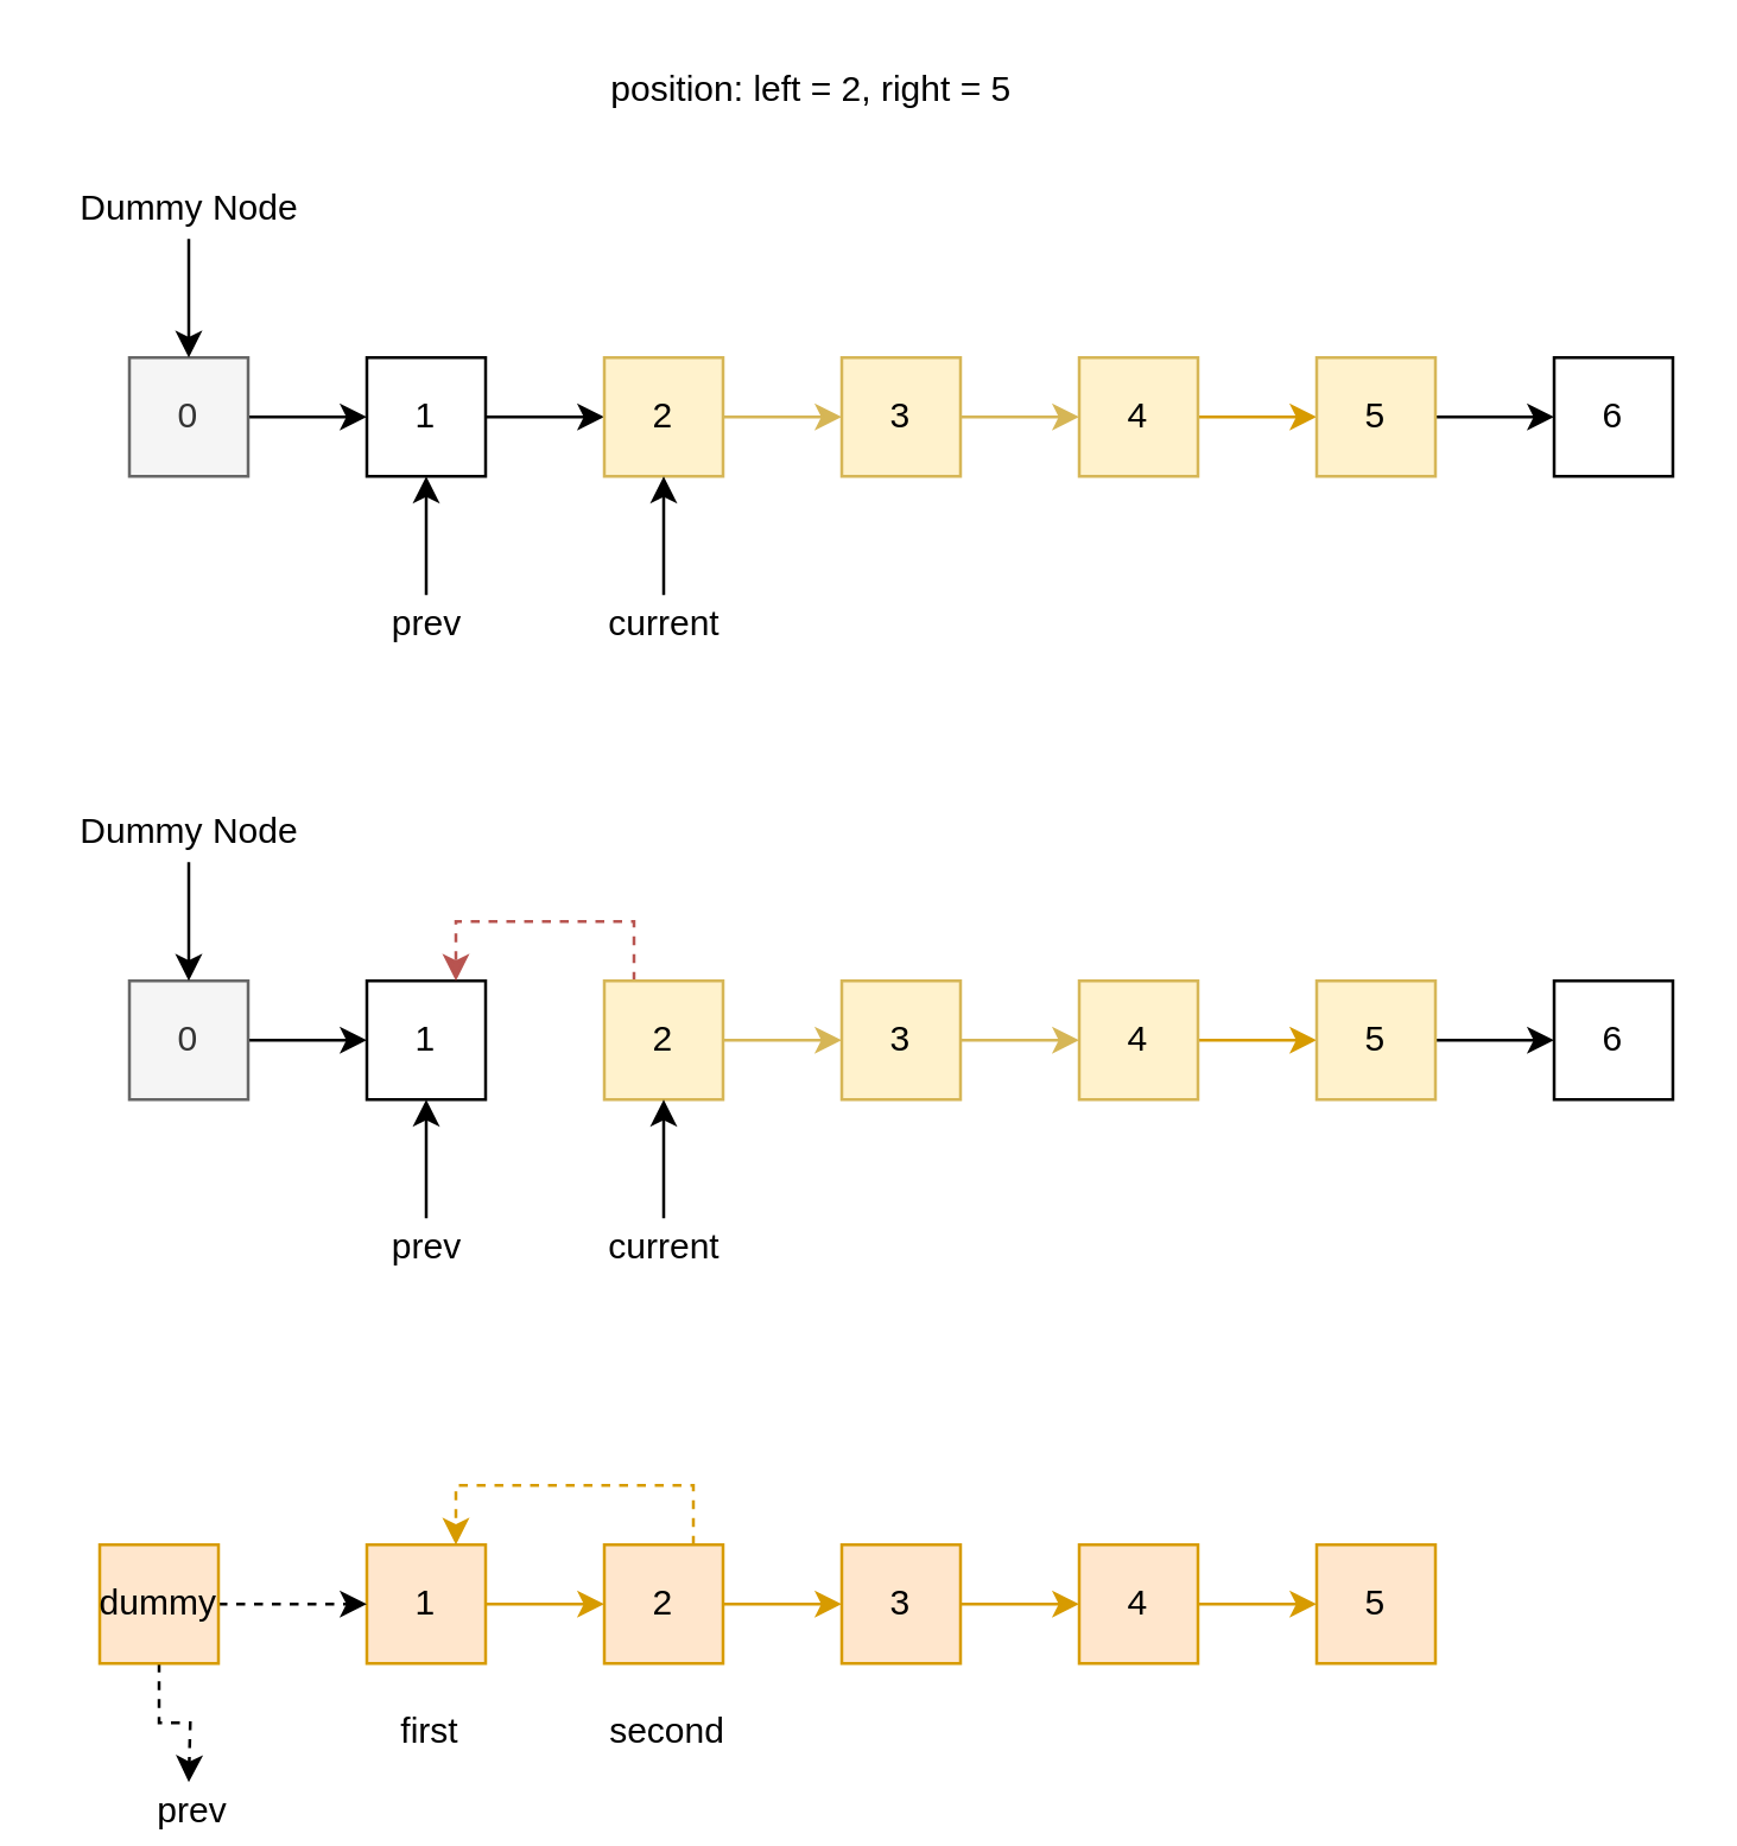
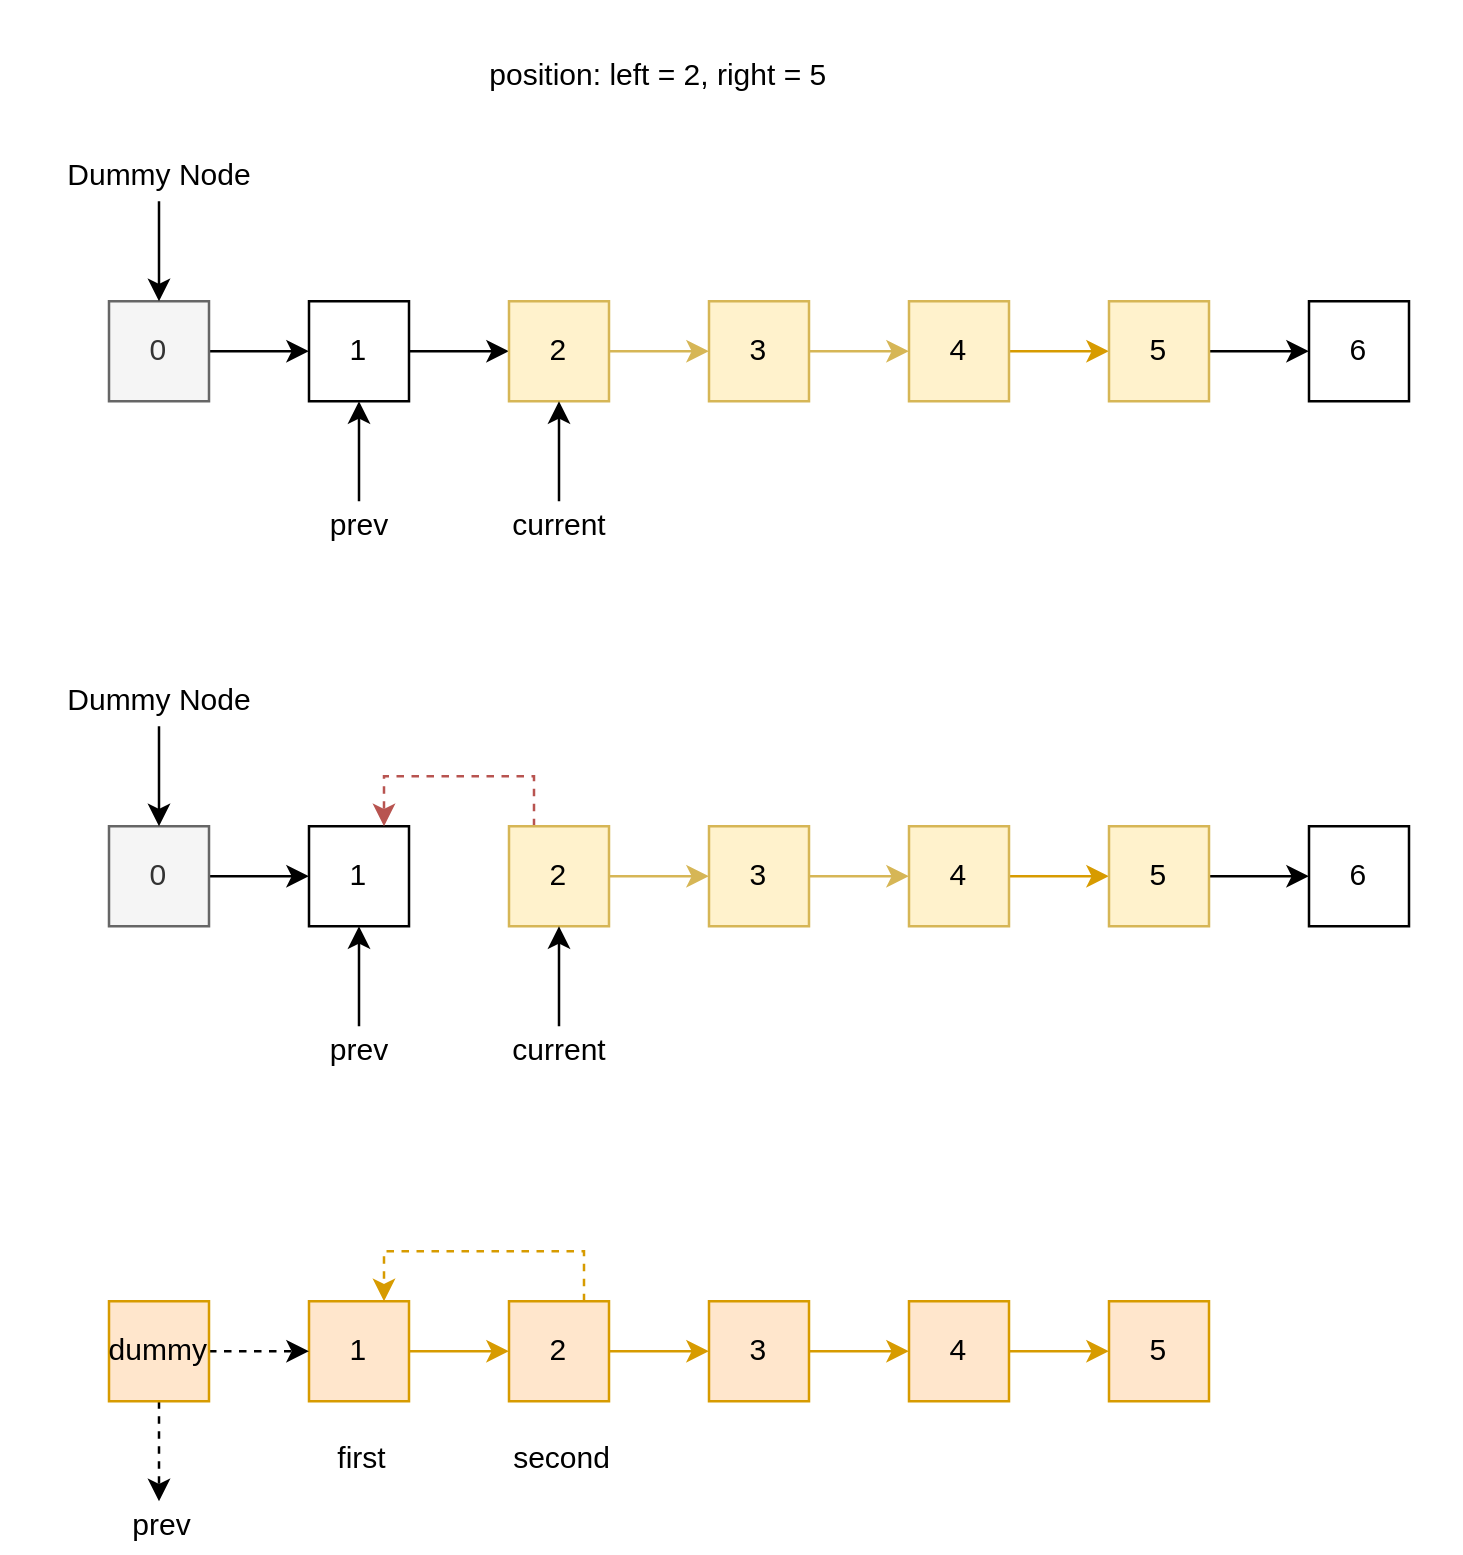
  <mxCell id="0" />
  <mxCell id="1" parent="0" />
  <mxCell id="2" style="edgeStyle=orthogonalEdgeStyle;rounded=0;orthogonalLoop=1;jettySize=auto;html=1;exitX=1;exitY=0.5;exitDx=0;exitDy=0;entryX=0;entryY=0.5;entryDx=0;entryDy=0;" edge="1" parent="1" source="3" target="5"><mxGeometry relative="1" as="geometry" /></mxCell>
  <mxCell id="3" value="1" style="rounded=0;whiteSpace=wrap;html=1;" vertex="1" parent="1"><mxGeometry x="123" y="120" width="40" height="40" as="geometry" /></mxCell>
  <mxCell id="4" style="edgeStyle=orthogonalEdgeStyle;rounded=0;orthogonalLoop=1;jettySize=auto;html=1;exitX=1;exitY=0.5;exitDx=0;exitDy=0;fillColor=#fff2cc;strokeColor=#d6b656;" edge="1" parent="1" source="5" target="7"><mxGeometry relative="1" as="geometry" /></mxCell>
  <mxCell id="5" value="2" style="rounded=0;whiteSpace=wrap;html=1;fillColor=#fff2cc;strokeColor=#d6b656;" vertex="1" parent="1"><mxGeometry x="203" y="120" width="40" height="40" as="geometry" /></mxCell>
  <mxCell id="6" style="edgeStyle=orthogonalEdgeStyle;rounded=0;orthogonalLoop=1;jettySize=auto;html=1;exitX=1;exitY=0.5;exitDx=0;exitDy=0;entryX=0;entryY=0.5;entryDx=0;entryDy=0;fillColor=#fff2cc;strokeColor=#d6b656;" edge="1" parent="1" source="7" target="9"><mxGeometry relative="1" as="geometry" /></mxCell>
  <mxCell id="7" value="3" style="rounded=0;whiteSpace=wrap;html=1;fillColor=#fff2cc;strokeColor=#d6b656;" vertex="1" parent="1"><mxGeometry x="283" y="120" width="40" height="40" as="geometry" /></mxCell>
  <mxCell id="8" style="edgeStyle=orthogonalEdgeStyle;rounded=0;orthogonalLoop=1;jettySize=auto;html=1;exitX=1;exitY=0.5;exitDx=0;exitDy=0;fillColor=#ffe6cc;strokeColor=#d79b00;" edge="1" parent="1" source="9" target="11"><mxGeometry relative="1" as="geometry" /></mxCell>
  <mxCell id="9" value="4" style="rounded=0;whiteSpace=wrap;html=1;fillColor=#fff2cc;strokeColor=#d6b656;" vertex="1" parent="1"><mxGeometry x="363" y="120" width="40" height="40" as="geometry" /></mxCell>
  <mxCell id="10" style="edgeStyle=orthogonalEdgeStyle;rounded=0;orthogonalLoop=1;jettySize=auto;html=1;exitX=1;exitY=0.5;exitDx=0;exitDy=0;" edge="1" parent="1" source="11" target="12"><mxGeometry relative="1" as="geometry" /></mxCell>
  <mxCell id="11" value="5" style="rounded=0;whiteSpace=wrap;html=1;fillColor=#fff2cc;strokeColor=#d6b656;" vertex="1" parent="1"><mxGeometry x="443" y="120" width="40" height="40" as="geometry" /></mxCell>
  <mxCell id="12" value="6" style="rounded=0;whiteSpace=wrap;html=1;" vertex="1" parent="1"><mxGeometry x="523" y="120" width="40" height="40" as="geometry" /></mxCell>
- <mxCell id="13" value="position: left = 2, right = 5" style="text;html=1;strokeColor=none;fillColor=none;align=center;verticalAlign=middle;whiteSpace=wrap;rounded=0;" vertex="1" parent="1"><mxGeometry x="203" y="20" width="140" height="20" as="geometry" /></mxCell>
+ <mxCell id="13" value="position: left = 2, right = 5" style="text;html=1;strokeColor=none;fillColor=none;align=center;verticalAlign=middle;whiteSpace=wrap;rounded=0;" vertex="1" parent="1"><mxGeometry x="193" y="20" width="140" height="20" as="geometry" /></mxCell>
  <mxCell id="14" style="edgeStyle=orthogonalEdgeStyle;rounded=0;orthogonalLoop=1;jettySize=auto;html=1;exitX=1;exitY=0.5;exitDx=0;exitDy=0;entryX=0;entryY=0.5;entryDx=0;entryDy=0;" edge="1" parent="1" source="15" target="3"><mxGeometry relative="1" as="geometry" /></mxCell>
  <mxCell id="15" value="0" style="rounded=0;whiteSpace=wrap;html=1;fillColor=#f5f5f5;strokeColor=#666666;fontColor=#333333;" vertex="1" parent="1"><mxGeometry x="43" y="120" width="40" height="40" as="geometry" /></mxCell>
  <mxCell id="16" value="" style="edgeStyle=orthogonalEdgeStyle;rounded=0;orthogonalLoop=1;jettySize=auto;html=1;" edge="1" parent="1" source="17" target="15"><mxGeometry relative="1" as="geometry" /></mxCell>
  <mxCell id="17" value="Dummy Node" style="text;html=1;strokeColor=none;fillColor=none;align=center;verticalAlign=middle;whiteSpace=wrap;rounded=0;" vertex="1" parent="1"><mxGeometry x="20.5" y="60" width="85" height="20" as="geometry" /></mxCell>
  <mxCell id="18" value="" style="edgeStyle=orthogonalEdgeStyle;rounded=0;orthogonalLoop=1;jettySize=auto;html=1;" edge="1" parent="1" source="19" target="5"><mxGeometry relative="1" as="geometry" /></mxCell>
  <mxCell id="19" value="current" style="text;html=1;strokeColor=none;fillColor=none;align=center;verticalAlign=middle;whiteSpace=wrap;rounded=0;" vertex="1" parent="1"><mxGeometry x="180.5" y="200" width="85" height="20" as="geometry" /></mxCell>
  <mxCell id="20" value="" style="edgeStyle=orthogonalEdgeStyle;rounded=0;orthogonalLoop=1;jettySize=auto;html=1;" edge="1" parent="1" source="21" target="3"><mxGeometry relative="1" as="geometry" /></mxCell>
  <mxCell id="21" value="prev" style="text;html=1;strokeColor=none;fillColor=none;align=center;verticalAlign=middle;whiteSpace=wrap;rounded=0;" vertex="1" parent="1"><mxGeometry x="100.5" y="200" width="85" height="20" as="geometry" /></mxCell>
  <mxCell id="22" value="1" style="rounded=0;whiteSpace=wrap;html=1;" vertex="1" parent="1"><mxGeometry x="123" y="330" width="40" height="40" as="geometry" /></mxCell>
  <mxCell id="23" style="edgeStyle=orthogonalEdgeStyle;rounded=0;orthogonalLoop=1;jettySize=auto;html=1;exitX=1;exitY=0.5;exitDx=0;exitDy=0;fillColor=#fff2cc;strokeColor=#d6b656;" edge="1" parent="1" source="25" target="27"><mxGeometry relative="1" as="geometry" /></mxCell>
  <mxCell id="24" style="edgeStyle=orthogonalEdgeStyle;rounded=0;orthogonalLoop=1;jettySize=auto;html=1;exitX=0.25;exitY=0;exitDx=0;exitDy=0;entryX=0.75;entryY=0;entryDx=0;entryDy=0;dashed=1;fillColor=#f8cecc;strokeColor=#b85450;" edge="1" parent="1" source="25" target="22"><mxGeometry relative="1" as="geometry" /></mxCell>
  <mxCell id="25" value="2" style="rounded=0;whiteSpace=wrap;html=1;fillColor=#fff2cc;strokeColor=#d6b656;" vertex="1" parent="1"><mxGeometry x="203" y="330" width="40" height="40" as="geometry" /></mxCell>
  <mxCell id="26" style="edgeStyle=orthogonalEdgeStyle;rounded=0;orthogonalLoop=1;jettySize=auto;html=1;exitX=1;exitY=0.5;exitDx=0;exitDy=0;entryX=0;entryY=0.5;entryDx=0;entryDy=0;fillColor=#fff2cc;strokeColor=#d6b656;" edge="1" parent="1" source="27" target="29"><mxGeometry relative="1" as="geometry" /></mxCell>
  <mxCell id="27" value="3" style="rounded=0;whiteSpace=wrap;html=1;fillColor=#fff2cc;strokeColor=#d6b656;" vertex="1" parent="1"><mxGeometry x="283" y="330" width="40" height="40" as="geometry" /></mxCell>
  <mxCell id="28" style="edgeStyle=orthogonalEdgeStyle;rounded=0;orthogonalLoop=1;jettySize=auto;html=1;exitX=1;exitY=0.5;exitDx=0;exitDy=0;fillColor=#ffe6cc;strokeColor=#d79b00;" edge="1" parent="1" source="29" target="31"><mxGeometry relative="1" as="geometry" /></mxCell>
  <mxCell id="29" value="4" style="rounded=0;whiteSpace=wrap;html=1;fillColor=#fff2cc;strokeColor=#d6b656;" vertex="1" parent="1"><mxGeometry x="363" y="330" width="40" height="40" as="geometry" /></mxCell>
  <mxCell id="30" style="edgeStyle=orthogonalEdgeStyle;rounded=0;orthogonalLoop=1;jettySize=auto;html=1;exitX=1;exitY=0.5;exitDx=0;exitDy=0;" edge="1" parent="1" source="31" target="32"><mxGeometry relative="1" as="geometry" /></mxCell>
  <mxCell id="31" value="5" style="rounded=0;whiteSpace=wrap;html=1;fillColor=#fff2cc;strokeColor=#d6b656;" vertex="1" parent="1"><mxGeometry x="443" y="330" width="40" height="40" as="geometry" /></mxCell>
  <mxCell id="32" value="6" style="rounded=0;whiteSpace=wrap;html=1;" vertex="1" parent="1"><mxGeometry x="523" y="330" width="40" height="40" as="geometry" /></mxCell>
  <mxCell id="33" style="edgeStyle=orthogonalEdgeStyle;rounded=0;orthogonalLoop=1;jettySize=auto;html=1;exitX=1;exitY=0.5;exitDx=0;exitDy=0;entryX=0;entryY=0.5;entryDx=0;entryDy=0;" edge="1" parent="1" source="34" target="22"><mxGeometry relative="1" as="geometry" /></mxCell>
  <mxCell id="34" value="0" style="rounded=0;whiteSpace=wrap;html=1;fillColor=#f5f5f5;strokeColor=#666666;fontColor=#333333;" vertex="1" parent="1"><mxGeometry x="43" y="330" width="40" height="40" as="geometry" /></mxCell>
  <mxCell id="35" value="" style="edgeStyle=orthogonalEdgeStyle;rounded=0;orthogonalLoop=1;jettySize=auto;html=1;" edge="1" parent="1" source="36" target="34"><mxGeometry relative="1" as="geometry" /></mxCell>
  <mxCell id="36" value="Dummy Node" style="text;html=1;strokeColor=none;fillColor=none;align=center;verticalAlign=middle;whiteSpace=wrap;rounded=0;" vertex="1" parent="1"><mxGeometry x="20.5" y="270" width="85" height="20" as="geometry" /></mxCell>
  <mxCell id="37" value="" style="edgeStyle=orthogonalEdgeStyle;rounded=0;orthogonalLoop=1;jettySize=auto;html=1;" edge="1" parent="1" source="38" target="25"><mxGeometry relative="1" as="geometry" /></mxCell>
  <mxCell id="38" value="current" style="text;html=1;strokeColor=none;fillColor=none;align=center;verticalAlign=middle;whiteSpace=wrap;rounded=0;" vertex="1" parent="1"><mxGeometry x="180.5" y="410" width="85" height="20" as="geometry" /></mxCell>
  <mxCell id="39" value="" style="edgeStyle=orthogonalEdgeStyle;rounded=0;orthogonalLoop=1;jettySize=auto;html=1;" edge="1" parent="1" source="40" target="22"><mxGeometry relative="1" as="geometry" /></mxCell>
  <mxCell id="40" value="prev" style="text;html=1;strokeColor=none;fillColor=none;align=center;verticalAlign=middle;whiteSpace=wrap;rounded=0;" vertex="1" parent="1"><mxGeometry x="100.5" y="410" width="85" height="20" as="geometry" /></mxCell>
  <mxCell id="41" style="edgeStyle=orthogonalEdgeStyle;rounded=0;orthogonalLoop=1;jettySize=auto;html=1;exitX=1;exitY=0.5;exitDx=0;exitDy=0;entryX=0;entryY=0.5;entryDx=0;entryDy=0;fillColor=#ffe6cc;strokeColor=#d79b00;" edge="1" parent="1" source="42" target="45"><mxGeometry relative="1" as="geometry" /></mxCell>
  <mxCell id="42" value="1" style="rounded=0;whiteSpace=wrap;html=1;fillColor=#ffe6cc;strokeColor=#d79b00;" vertex="1" parent="1"><mxGeometry x="123" y="520" width="40" height="40" as="geometry" /></mxCell>
  <mxCell id="43" style="edgeStyle=orthogonalEdgeStyle;rounded=0;orthogonalLoop=1;jettySize=auto;html=1;exitX=1;exitY=0.5;exitDx=0;exitDy=0;fillColor=#ffe6cc;strokeColor=#d79b00;" edge="1" parent="1" source="45" target="47"><mxGeometry relative="1" as="geometry" /></mxCell>
  <mxCell id="44" style="edgeStyle=orthogonalEdgeStyle;rounded=0;orthogonalLoop=1;jettySize=auto;html=1;exitX=0.75;exitY=0;exitDx=0;exitDy=0;entryX=0.75;entryY=0;entryDx=0;entryDy=0;dashed=1;fillColor=#ffe6cc;strokeColor=#d79b00;" edge="1" parent="1" source="45" target="42"><mxGeometry relative="1" as="geometry" /></mxCell>
  <mxCell id="45" value="2" style="rounded=0;whiteSpace=wrap;html=1;fillColor=#ffe6cc;strokeColor=#d79b00;" vertex="1" parent="1"><mxGeometry x="203" y="520" width="40" height="40" as="geometry" /></mxCell>
  <mxCell id="46" style="edgeStyle=orthogonalEdgeStyle;rounded=0;orthogonalLoop=1;jettySize=auto;html=1;exitX=1;exitY=0.5;exitDx=0;exitDy=0;entryX=0;entryY=0.5;entryDx=0;entryDy=0;fillColor=#ffe6cc;strokeColor=#d79b00;" edge="1" parent="1" source="47" target="49"><mxGeometry relative="1" as="geometry" /></mxCell>
  <mxCell id="47" value="3" style="rounded=0;whiteSpace=wrap;html=1;fillColor=#ffe6cc;strokeColor=#d79b00;" vertex="1" parent="1"><mxGeometry x="283" y="520" width="40" height="40" as="geometry" /></mxCell>
  <mxCell id="48" style="edgeStyle=orthogonalEdgeStyle;rounded=0;orthogonalLoop=1;jettySize=auto;html=1;exitX=1;exitY=0.5;exitDx=0;exitDy=0;fillColor=#ffe6cc;strokeColor=#d79b00;" edge="1" parent="1" source="49" target="50"><mxGeometry relative="1" as="geometry" /></mxCell>
  <mxCell id="49" value="4" style="rounded=0;whiteSpace=wrap;html=1;fillColor=#ffe6cc;strokeColor=#d79b00;" vertex="1" parent="1"><mxGeometry x="363" y="520" width="40" height="40" as="geometry" /></mxCell>
  <mxCell id="50" value="5" style="rounded=0;whiteSpace=wrap;html=1;fillColor=#ffe6cc;strokeColor=#d79b00;" vertex="1" parent="1"><mxGeometry x="443" y="520" width="40" height="40" as="geometry" /></mxCell>
  <mxCell id="51" style="edgeStyle=orthogonalEdgeStyle;rounded=0;orthogonalLoop=1;jettySize=auto;html=1;exitX=0.5;exitY=1;exitDx=0;exitDy=0;dashed=1;" edge="1" parent="1" source="54"><mxGeometry relative="1" as="geometry"><mxPoint x="63" y="600" as="targetPoint" /></mxGeometry></mxCell>
  <mxCell id="52" value="prev" style="text;html=1;align=center;verticalAlign=middle;resizable=0;points=[];labelBackgroundColor=#ffffff;" vertex="1" connectable="0" parent="51"><mxGeometry x="0.9" relative="1" as="geometry"><mxPoint y="12" as="offset" /></mxGeometry></mxCell>
  <mxCell id="53" style="edgeStyle=orthogonalEdgeStyle;rounded=0;orthogonalLoop=1;jettySize=auto;html=1;exitX=1;exitY=0.5;exitDx=0;exitDy=0;entryX=0;entryY=0.5;entryDx=0;entryDy=0;dashed=1;" edge="1" parent="1" source="54" target="42"><mxGeometry relative="1" as="geometry" /></mxCell>
- <mxCell id="54" value="dummy" style="rounded=0;whiteSpace=wrap;html=1;fillColor=#ffe6cc;strokeColor=#d79b00;" vertex="1" parent="1"><mxGeometry x="33" y="520" width="40" height="40" as="geometry" /></mxCell>
+ <mxCell id="54" value="dummy" style="rounded=0;whiteSpace=wrap;html=1;fillColor=#ffe6cc;strokeColor=#d79b00;" vertex="1" parent="1"><mxGeometry x="43" y="520" width="40" height="40" as="geometry" /></mxCell>
  <mxCell id="55" value="first" style="text;html=1;align=center;verticalAlign=middle;resizable=0;points=[];labelBackgroundColor=#ffffff;" vertex="1" connectable="0" parent="1"><mxGeometry x="143" y="570" as="geometry"><mxPoint y="12" as="offset" /></mxGeometry></mxCell>
  <mxCell id="56" value="second" style="text;html=1;align=center;verticalAlign=middle;resizable=0;points=[];labelBackgroundColor=#ffffff;" vertex="1" connectable="0" parent="1"><mxGeometry x="223" y="570" as="geometry"><mxPoint y="12" as="offset" /></mxGeometry></mxCell>
